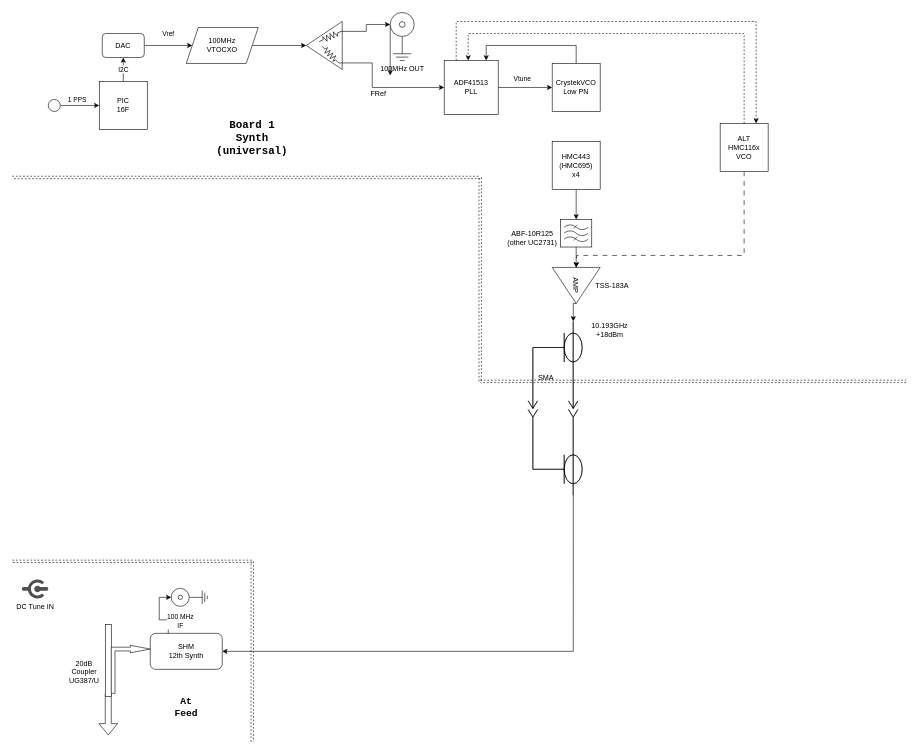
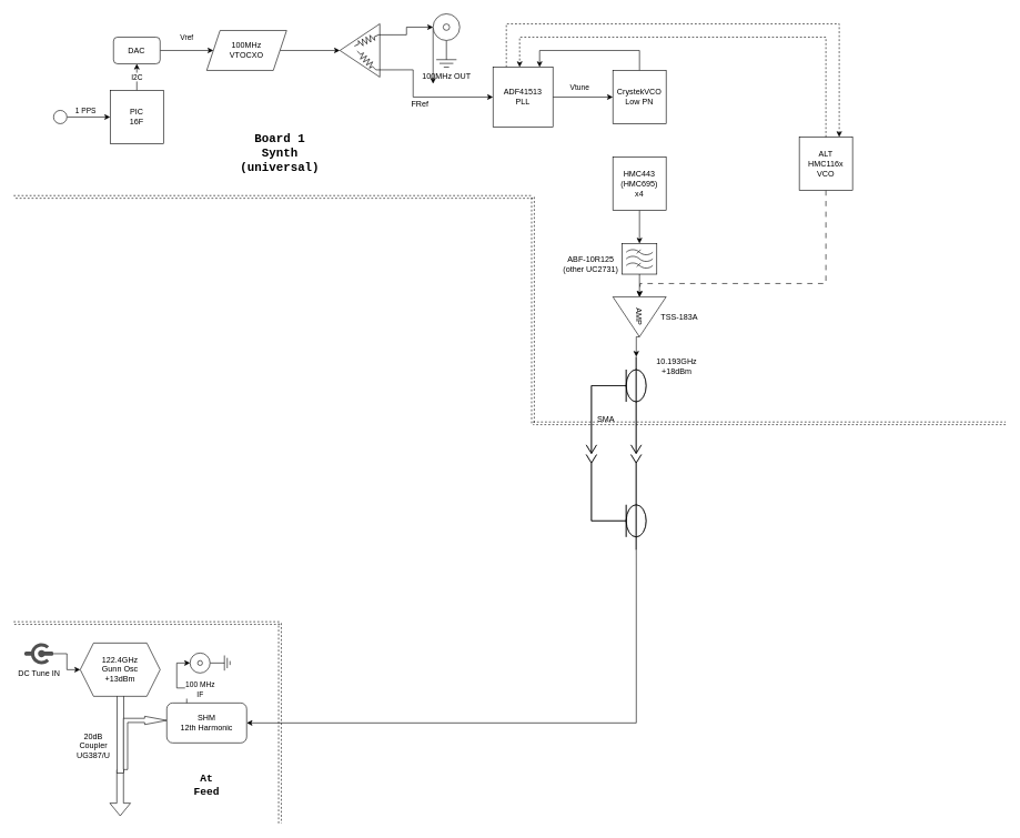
  <mxCell id="0" style=";html=1;" />
  <mxCell id="1" style=";html=1;" parent="0" />
  <mxCell id="2" style="edgeStyle=orthogonalEdgeStyle;rounded=0;orthogonalLoop=1;jettySize=auto;html=1;exitX=1;exitY=0.5;exitDx=0;exitDy=0;entryX=1;entryY=0.5;entryDx=0;entryDy=0;" parent="1" source="3" target="13" edge="1"><mxGeometry relative="1" as="geometry" /></mxCell>
  <mxCell id="3" value="100MHz&lt;br&gt;VTOCXO" style="shape=parallelogram;perimeter=parallelogramPerimeter;whiteSpace=wrap;html=1;fixedSize=1;" parent="1" vertex="1"><mxGeometry x="310" y="45" width="120" height="60" as="geometry" /></mxCell>
  <mxCell id="4" value="Vref" style="edgeStyle=orthogonalEdgeStyle;rounded=0;orthogonalLoop=1;jettySize=auto;html=1;exitX=1;exitY=0.5;exitDx=0;exitDy=0;entryX=0;entryY=0.5;entryDx=0;entryDy=0;" parent="1" source="5" target="3" edge="1"><mxGeometry y="20" relative="1" as="geometry"><mxPoint as="offset" /></mxGeometry></mxCell>
  <mxCell id="5" value="DAC" style="rounded=1;whiteSpace=wrap;html=1;" parent="1" vertex="1"><mxGeometry x="170" y="55" width="70" height="40" as="geometry" /></mxCell>
  <mxCell id="6" value="I2C" style="edgeStyle=orthogonalEdgeStyle;rounded=0;orthogonalLoop=1;jettySize=auto;html=1;exitX=0.5;exitY=0;exitDx=0;exitDy=0;entryX=0.5;entryY=1;entryDx=0;entryDy=0;" parent="1" source="7" target="5" edge="1"><mxGeometry relative="1" as="geometry" /></mxCell>
  <mxCell id="7" value="PIC&lt;br&gt;16F" style="whiteSpace=wrap;html=1;aspect=fixed;" parent="1" vertex="1"><mxGeometry x="165" y="135" width="80" height="80" as="geometry" /></mxCell>
  <mxCell id="8" value="1 PPS" style="edgeStyle=orthogonalEdgeStyle;rounded=0;orthogonalLoop=1;jettySize=auto;html=1;" parent="1" source="9" target="7" edge="1"><mxGeometry x="-0.143" y="10" relative="1" as="geometry"><mxPoint as="offset" /></mxGeometry></mxCell>
  <mxCell id="9" value="" style="ellipse;whiteSpace=wrap;html=1;aspect=fixed;" parent="1" vertex="1"><mxGeometry x="80" y="165" width="20" height="20" as="geometry" /></mxCell>
  <mxCell id="10" value="Vtune" style="edgeStyle=orthogonalEdgeStyle;rounded=0;orthogonalLoop=1;jettySize=auto;html=1;exitX=1;exitY=0.5;exitDx=0;exitDy=0;" parent="1" source="12" target="17" edge="1"><mxGeometry x="-0.111" y="15" relative="1" as="geometry"><mxPoint as="offset" /></mxGeometry></mxCell>
  <mxCell id="11" style="edgeStyle=orthogonalEdgeStyle;rounded=0;orthogonalLoop=1;jettySize=auto;html=1;dashed=1;" edge="1" parent="1" source="12" target="47"><mxGeometry relative="1" as="geometry"><Array as="points"><mxPoint x="760" y="35" /><mxPoint x="1260" y="35" /></Array></mxGeometry></mxCell>
  <mxCell id="12" value="ADF41513&lt;br&gt;PLL" style="whiteSpace=wrap;html=1;aspect=fixed;" parent="1" vertex="1"><mxGeometry x="740" y="100" width="90" height="90" as="geometry" /></mxCell>
  <mxCell id="13" value="" style="triangle;whiteSpace=wrap;html=1;rotation=-180;" parent="1" vertex="1"><mxGeometry x="510" y="35" width="60" height="80" as="geometry" /></mxCell>
  <mxCell id="14" value="" style="pointerEvents=1;verticalLabelPosition=bottom;shadow=0;dashed=0;align=center;html=1;verticalAlign=top;shape=mxgraph.electrical.resistors.resistor_2;rotation=-25;" parent="1" vertex="1"><mxGeometry x="530" y="55" width="40" height="10" as="geometry" /></mxCell>
  <mxCell id="15" value="" style="pointerEvents=1;verticalLabelPosition=bottom;shadow=0;dashed=0;align=center;html=1;verticalAlign=top;shape=mxgraph.electrical.resistors.resistor_2;rotation=45;" parent="1" vertex="1"><mxGeometry x="530" y="85" width="40" height="10" as="geometry" /></mxCell>
  <mxCell id="16" style="edgeStyle=orthogonalEdgeStyle;rounded=0;orthogonalLoop=1;jettySize=auto;html=1;exitX=0.5;exitY=0;exitDx=0;exitDy=0;" edge="1" parent="1" source="17" target="12"><mxGeometry relative="1" as="geometry"><Array as="points"><mxPoint x="960" y="75" /><mxPoint x="810" y="75" /></Array></mxGeometry></mxCell>
  <mxCell id="17" value="CrystekVCO&lt;br&gt;Low PN" style="whiteSpace=wrap;html=1;aspect=fixed;" parent="1" vertex="1"><mxGeometry x="920" y="105" width="80" height="80" as="geometry" /></mxCell>
  <mxCell id="18" value="" style="edgeStyle=orthogonalEdgeStyle;rounded=0;orthogonalLoop=1;jettySize=auto;html=1;" parent="1" source="19" target="27" edge="1"><mxGeometry relative="1" as="geometry" /></mxCell>
  <mxCell id="19" value="HMC443&lt;br&gt;(HMC695)&lt;br&gt;x4" style="whiteSpace=wrap;html=1;aspect=fixed;" parent="1" vertex="1"><mxGeometry x="920" y="235" width="80" height="80" as="geometry" /></mxCell>
  <mxCell id="20" value="AMP" style="triangle;whiteSpace=wrap;html=1;rotation=90;" parent="1" vertex="1"><mxGeometry x="930" y="435" width="60" height="80" as="geometry" /></mxCell>
  <mxCell id="21" value="" style="endArrow=classic;html=1;rounded=0;exitX=0;exitY=0.25;exitDx=0;exitDy=0;" parent="1" source="42" edge="1"><mxGeometry width="50" height="50" relative="1" as="geometry"><mxPoint x="630" y="115" as="sourcePoint" /><mxPoint x="650" y="125" as="targetPoint" /></mxGeometry></mxCell>
  <mxCell id="22" value="TSS-183A" style="text;strokeColor=none;align=center;fillColor=none;html=1;verticalAlign=middle;whiteSpace=wrap;rounded=0;" parent="1" vertex="1"><mxGeometry x="990" y="460" width="60" height="30" as="geometry" /></mxCell>
  <mxCell id="23" style="edgeStyle=orthogonalEdgeStyle;rounded=0;orthogonalLoop=1;jettySize=auto;html=1;exitX=1;exitY=0.165;exitDx=0;exitDy=0;exitPerimeter=0;entryX=1;entryY=0.5;entryDx=0;entryDy=0;" edge="1" parent="1" source="24" target="35"><mxGeometry relative="1" as="geometry" /></mxCell>
  <mxCell id="24" value="" style="pointerEvents=1;verticalLabelPosition=bottom;shadow=0;dashed=0;align=center;html=1;verticalAlign=top;shape=mxgraph.electrical.miscellaneous.coaxial_outside_conductor;rotation=90;" parent="1" vertex="1"><mxGeometry x="780" y="635" width="290" height="90" as="geometry" /></mxCell>
  <mxCell id="25" value="10.193GHz&lt;br&gt;+18dBm" style="text;strokeColor=none;align=center;fillColor=none;html=1;verticalAlign=middle;whiteSpace=wrap;rounded=0;" parent="1" vertex="1"><mxGeometry x="986" y="535" width="60" height="30" as="geometry" /></mxCell>
  <mxCell id="26" style="edgeStyle=orthogonalEdgeStyle;rounded=0;orthogonalLoop=1;jettySize=auto;html=1;exitX=0.5;exitY=1;exitDx=0;exitDy=0;exitPerimeter=0;entryX=0;entryY=0.5;entryDx=0;entryDy=0;" parent="1" source="27" target="20" edge="1"><mxGeometry relative="1" as="geometry" /></mxCell>
  <mxCell id="27" value="" style="verticalLabelPosition=bottom;shadow=0;dashed=0;align=center;html=1;verticalAlign=top;shape=mxgraph.electrical.abstract.filter;" parent="1" vertex="1"><mxGeometry x="934" y="365" width="52" height="46" as="geometry" /></mxCell>
  <mxCell id="28" value="ABF-10R125&lt;br&gt;(other UC2731)" style="text;strokeColor=none;align=center;fillColor=none;html=1;verticalAlign=middle;whiteSpace=wrap;rounded=0;" parent="1" vertex="1"><mxGeometry x="840" y="381" width="94" height="30" as="geometry" /></mxCell>
  <mxCell id="29" value="SMA" style="text;strokeColor=none;align=center;fillColor=none;html=1;verticalAlign=middle;whiteSpace=wrap;rounded=0;" parent="1" vertex="1"><mxGeometry x="880" y="615" width="60" height="30" as="geometry" /></mxCell>
  <mxCell id="30" value="" style="shape=flexArrow;endArrow=classic;html=1;rounded=0;" edge="1" parent="1"><mxGeometry width="50" height="50" relative="1" as="geometry"><mxPoint x="180" y="1155" as="sourcePoint" /><mxPoint x="180" y="1225" as="targetPoint" /></mxGeometry></mxCell>
  <mxCell id="31" value="" style="rounded=0;whiteSpace=wrap;html=1;rotation=-90;" vertex="1" parent="1"><mxGeometry x="120" y="1095" width="120" height="10" as="geometry" /></mxCell>
  <mxCell id="32" value="" style="html=1;shadow=0;dashed=0;align=center;verticalAlign=middle;shape=mxgraph.arrows2.bendArrow;dy=3.1;dx=33.2;notch=0;arrowHead=12.4;rounded=0;rotation=0;" vertex="1" parent="1"><mxGeometry x="185" y="1075" width="65" height="80" as="geometry" /></mxCell>
  <mxCell id="33" value="20dB&lt;br&gt;Coupler&lt;br&gt;UG387/U" style="text;strokeColor=none;align=center;fillColor=none;html=1;verticalAlign=middle;whiteSpace=wrap;rounded=0;" vertex="1" parent="1"><mxGeometry x="110" y="1105" width="60" height="30" as="geometry" /></mxCell>
- <mxCell id="35" value="SHM&lt;br&gt;12th Synth" style="rounded=1;whiteSpace=wrap;html=1;" vertex="1" parent="1"><mxGeometry x="250" y="1055" width="120" height="60" as="geometry" /></mxCell>
+ <mxCell id="34" value="122.4GHz&lt;br&gt;Gunn Osc&lt;br&gt;+13dBm" style="shape=hexagon;perimeter=hexagonPerimeter2;whiteSpace=wrap;html=1;fixedSize=1;" vertex="1" parent="1"><mxGeometry x="120" y="965" width="120" height="80" as="geometry" /></mxCell>
+ <mxCell id="35" value="SHM&lt;br&gt;12th Harmonic" style="rounded=1;whiteSpace=wrap;html=1;" vertex="1" parent="1"><mxGeometry x="250" y="1055" width="120" height="60" as="geometry" /></mxCell>
  <mxCell id="36" value="" style="edgeStyle=none;orthogonalLoop=1;jettySize=auto;html=1;rounded=0;shape=link;dashed=1;" edge="1" parent="1"><mxGeometry width="80" relative="1" as="geometry"><mxPoint y="935" as="sourcePoint" x="20" /><mxPoint x="420" y="935" as="targetPoint" /><Array as="points" /></mxGeometry></mxCell>
  <mxCell id="37" value="" style="edgeStyle=none;orthogonalLoop=1;jettySize=auto;html=1;rounded=0;shape=link;dashed=1;" edge="1" parent="1"><mxGeometry width="80" relative="1" as="geometry"><mxPoint x="420" y="935" as="sourcePoint" /><mxPoint x="420" y="1235.8" as="targetPoint" /><Array as="points" /></mxGeometry></mxCell>
  <mxCell id="38" value="&lt;font size=&quot;3&quot; face=&quot;Courier New&quot;&gt;&lt;b&gt;At Feed&lt;/b&gt;&lt;/font&gt;" style="text;strokeColor=none;align=center;fillColor=none;html=1;verticalAlign=middle;whiteSpace=wrap;rounded=0;" vertex="1" parent="1"><mxGeometry x="280" y="1165" width="60" height="30" as="geometry" /></mxCell>
  <mxCell id="39" value="" style="edgeStyle=none;orthogonalLoop=1;jettySize=auto;html=1;rounded=0;shape=link;dashed=1;" edge="1" parent="1"><mxGeometry width="80" relative="1" as="geometry"><mxPoint y="295" as="sourcePoint" x="20" /><mxPoint x="800" y="295" as="targetPoint" /><Array as="points" /></mxGeometry></mxCell>
  <mxCell id="40" value="" style="edgeStyle=none;orthogonalLoop=1;jettySize=auto;html=1;rounded=0;shape=link;dashed=1;" edge="1" parent="1"><mxGeometry width="80" relative="1" as="geometry"><mxPoint x="800" y="635" as="sourcePoint" /><mxPoint x="800" y="295" as="targetPoint" /><Array as="points" /></mxGeometry></mxCell>
  <mxCell id="41" value="" style="edgeStyle=none;orthogonalLoop=1;jettySize=auto;html=1;rounded=0;shape=link;dashed=1;" edge="1" parent="1"><mxGeometry width="80" relative="1" as="geometry"><mxPoint x="800" y="635" as="sourcePoint" /><mxPoint x="1510" y="635" as="targetPoint" /><Array as="points" /></mxGeometry></mxCell>
  <mxCell id="42" value="100MHz OUT" style="pointerEvents=1;verticalLabelPosition=bottom;shadow=0;dashed=0;align=center;html=1;verticalAlign=top;shape=mxgraph.electrical.miscellaneous.coaxial_jack_plug" vertex="1" parent="1"><mxGeometry x="650" y="20" width="40" height="80" as="geometry" /></mxCell>
  <mxCell id="43" style="edgeStyle=orthogonalEdgeStyle;rounded=0;orthogonalLoop=1;jettySize=auto;html=1;exitX=1;exitY=0.5;exitDx=0;exitDy=0;entryX=0;entryY=0.165;entryDx=0;entryDy=0;entryPerimeter=0;" edge="1" parent="1" source="20" target="24"><mxGeometry relative="1" as="geometry" /></mxCell>
  <mxCell id="44" value="" style="pointerEvents=1;verticalLabelPosition=bottom;shadow=0;dashed=0;align=center;html=1;verticalAlign=top;shape=mxgraph.electrical.miscellaneous.coaxial_outside_conductor;rotation=90;" vertex="1" parent="1"><mxGeometry x="780" y="635" width="290" height="90" as="geometry" /></mxCell>
  <mxCell id="45" value="&lt;font style=&quot;font-size: 18px;&quot; face=&quot;Courier New&quot;&gt;&lt;b&gt;Board 1&lt;br&gt;Synth (universal)&lt;br&gt;&lt;/b&gt;&lt;/font&gt;" style="text;strokeColor=none;align=center;fillColor=none;html=1;verticalAlign=middle;whiteSpace=wrap;rounded=0;" vertex="1" parent="1"><mxGeometry x="350" y="215" width="140" height="30" as="geometry" /></mxCell>
  <mxCell id="46" value="" style="edgeStyle=orthogonalEdgeStyle;rounded=0;orthogonalLoop=1;jettySize=auto;html=1;dashed=1;dashPattern=8 8;" edge="1" parent="1" source="47"><mxGeometry relative="1" as="geometry"><mxPoint x="960" y="445" as="targetPoint" /><Array as="points"><mxPoint x="1240" y="425" /><mxPoint x="961" y="425" /></Array></mxGeometry></mxCell>
  <mxCell id="47" value="ALT&lt;br&gt;HMC116x&lt;br&gt;VCO" style="whiteSpace=wrap;html=1;aspect=fixed;" vertex="1" parent="1"><mxGeometry x="1200" y="205" width="80" height="80" as="geometry" /></mxCell>
  <mxCell id="48" style="edgeStyle=orthogonalEdgeStyle;rounded=0;orthogonalLoop=1;jettySize=auto;html=1;exitX=1;exitY=0.5;exitDx=0;exitDy=0;exitPerimeter=0;entryX=0;entryY=0.25;entryDx=0;entryDy=0;entryPerimeter=0;" edge="1" parent="1" source="14" target="42"><mxGeometry relative="1" as="geometry" /></mxCell>
  <mxCell id="49" value="&lt;font style=&quot;font-size: 12px;&quot;&gt;FRef&lt;/font&gt;" style="edgeStyle=orthogonalEdgeStyle;rounded=0;orthogonalLoop=1;jettySize=auto;html=1;exitX=1;exitY=0.5;exitDx=0;exitDy=0;exitPerimeter=0;" edge="1" parent="1" source="15" target="12"><mxGeometry x="-0.015" y="-10" relative="1" as="geometry"><Array as="points"><mxPoint x="620" y="104" /><mxPoint x="620" y="145" /></Array><mxPoint as="offset" /></mxGeometry></mxCell>
  <mxCell id="50" style="edgeStyle=orthogonalEdgeStyle;rounded=0;orthogonalLoop=1;jettySize=auto;html=1;dashed=1;" edge="1" parent="1" source="47" target="12"><mxGeometry relative="1" as="geometry"><mxPoint x="780" y="105" as="targetPoint" /><Array as="points"><mxPoint x="1240" y="55" /><mxPoint x="780" y="55" /></Array></mxGeometry></mxCell>
  <mxCell id="51" value="" style="pointerEvents=1;verticalLabelPosition=bottom;shadow=0;dashed=0;align=center;html=1;verticalAlign=top;shape=mxgraph.electrical.miscellaneous.coaxial_jack_plug;rotation=-90;" vertex="1" parent="1"><mxGeometry x="300" y="965" width="30" height="60" as="geometry" /></mxCell>
  <mxCell id="52" value="100 MHz&lt;br&gt;IF" style="edgeStyle=orthogonalEdgeStyle;rounded=0;orthogonalLoop=1;jettySize=auto;html=1;exitX=0.25;exitY=0;exitDx=0;exitDy=0;entryX=0.5;entryY=0;entryDx=0;entryDy=0;entryPerimeter=0;" edge="1" parent="1" source="35" target="51"><mxGeometry x="-0.579" y="-20" relative="1" as="geometry"><mxPoint as="offset" /></mxGeometry></mxCell>
+ <mxCell id="53" value="" style="edgeStyle=orthogonalEdgeStyle;rounded=0;orthogonalLoop=1;jettySize=auto;html=1;" edge="1" parent="1" source="54" target="34"><mxGeometry relative="1" as="geometry" /></mxCell>
  <mxCell id="54" value="DC Tune IN" style="sketch=0;pointerEvents=1;shadow=0;dashed=0;html=1;strokeColor=none;fillColor=#505050;labelPosition=center;verticalLabelPosition=bottom;verticalAlign=top;outlineConnect=0;align=center;shape=mxgraph.office.concepts.connector;" vertex="1" parent="1"><mxGeometry x="36" y="965" width="44" height="32" as="geometry" /></mxCell>
